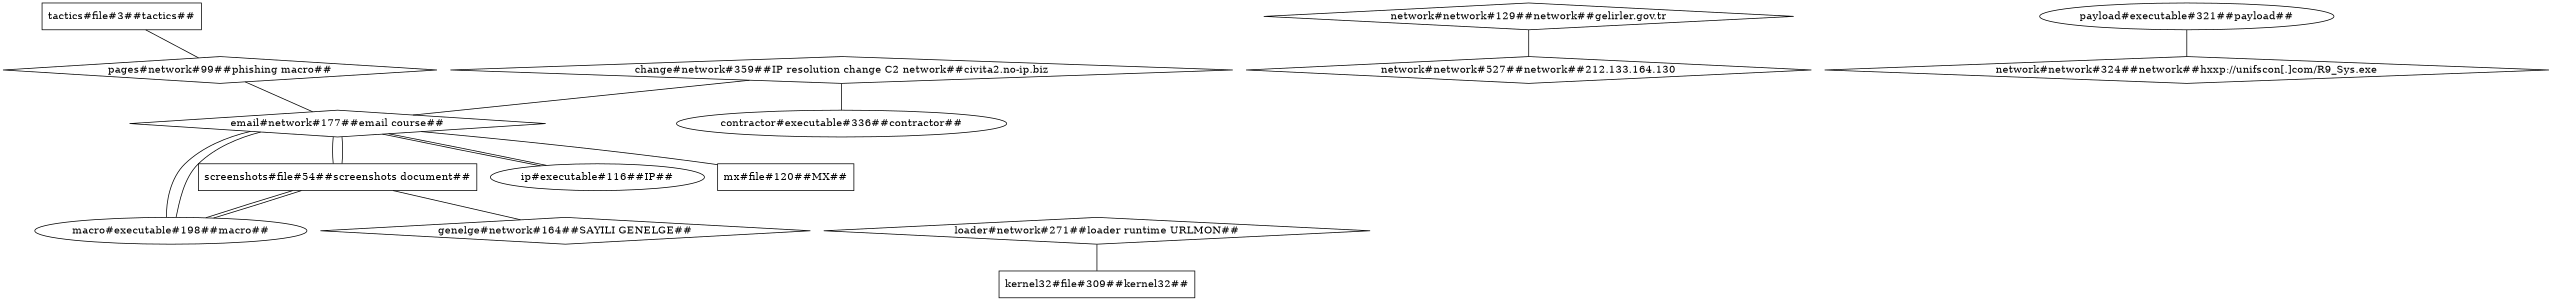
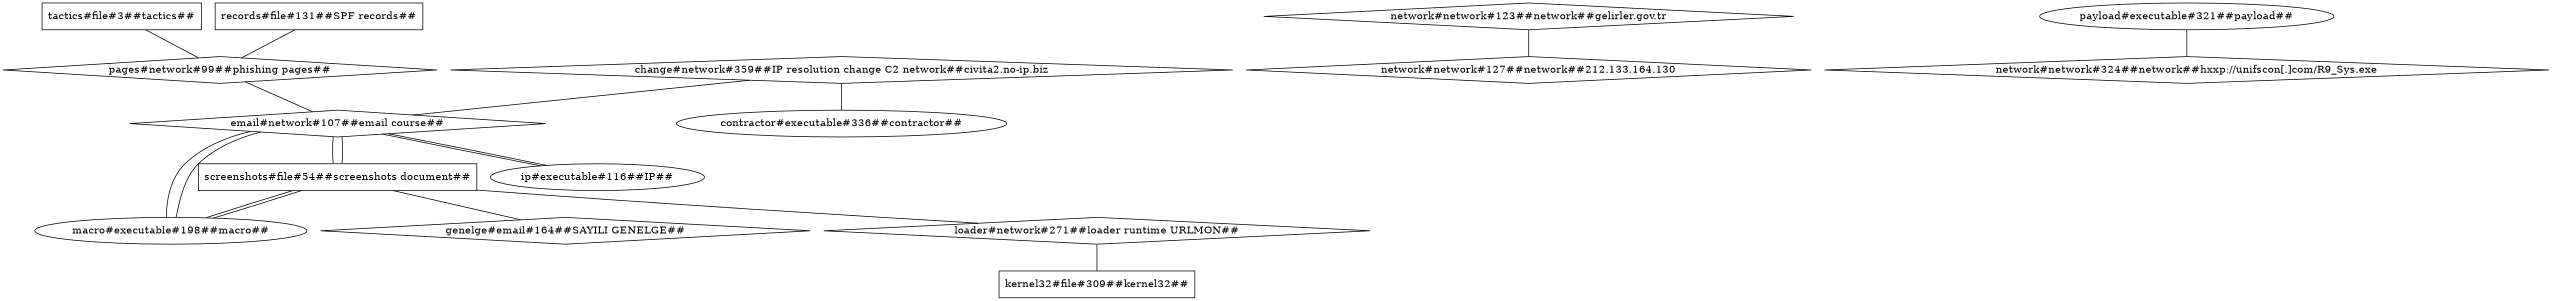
  graph {
    node [shape=diamond]
    n1 [label="tactics#file#3##tactics##" shape=rectangle]
-   n2 [label="pages#network#99##phishing macro##"]
-   n3 [label="email#network#177##email course##"]
+   n2 [label="pages#network#99##phishing pages##"]
+   n3 [label="email#network#107##email course##"]
    n4 [label="screenshots#file#54##screenshots document##" shape=rectangle]
    n5 [label="macro#executable#198##macro##" shape=oval]
    n6 [label="ip#executable#116##IP##" shape=oval]
-   n7 [label="mx#file#120##MX##" shape=rectangle]
-   n8 [label="genelge#network#164##SAYILI GENELGE##"]
+   n8 [label="genelge#email#164##SAYILI GENELGE##"]
    n9 [label="loader#network#271##loader runtime URLMON##"]
    n10 [label="kernel32#file#309##kernel32##" shape=rectangle]
-   n11 [label="network#network#129##network##gelirler.gov.tr"]
-   n12 [label="network#network#527##network##212.133.164.130"]
+   n11 [label="network#network#123##network##gelirler.gov.tr"]
+   n12 [label="network#network#127##network##212.133.164.130"]
+   n13 [label="records#file#131##SPF records##" shape=rectangle]
    n14 [label="payload#executable#321##payload##" shape=oval]
    n15 [label="network#network#324##network##hxxp://unifscon[.]com/R9_Sys.exe"]
    n16 [label="contractor#executable#336##contractor##" shape=oval]
    n17 [label="change#network#359##IP resolution change C2 network##civita2.no-ip.biz"]
    n1 -- n2
    n2 -- n3
    n3 -- n4
    n3 -- n5
    n3 -- n6
-   n3 -- n7
    n4 -- n3
    n4 -- n5
    n4 -- n8
+   n4 -- n9
    n5 -- n3
    n5 -- n4
    n6 -- n3
    n9 -- n10
    n11 -- n12
+   n13 -- n2
    n14 -- n15
    n17 -- n3
    n17 -- n16
  }
